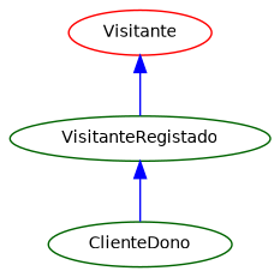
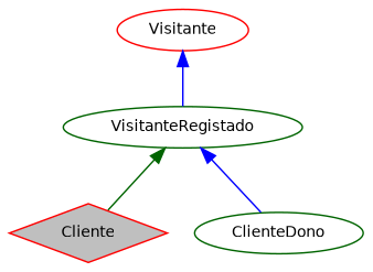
  digraph {
    node [color=red fillcolor=white fontname=Helvetica fontsize=10 shape=ellipse style=filled]
    edge [color=blue dir=back fontname=Helvetica fontsize=10 labelfontname=Helvetica labelfontsize=10 style=solid]
+   n1 [fillcolor=grey75 fontcolor=black height=0.2 label=Cliente shape=diamond width=0.4]
    n2 [color=darkgreen height=0.2 label=ClienteDono width=0.4]
    n3 [color=darkgreen height=0.2 label=VisitanteRegistado width=0.4]
    n4 [height=0.2 label=Visitante width=0.4]
+   n3 -> n1 [color=darkgreen]
    n3 -> n2
    n4 -> n3
  }
